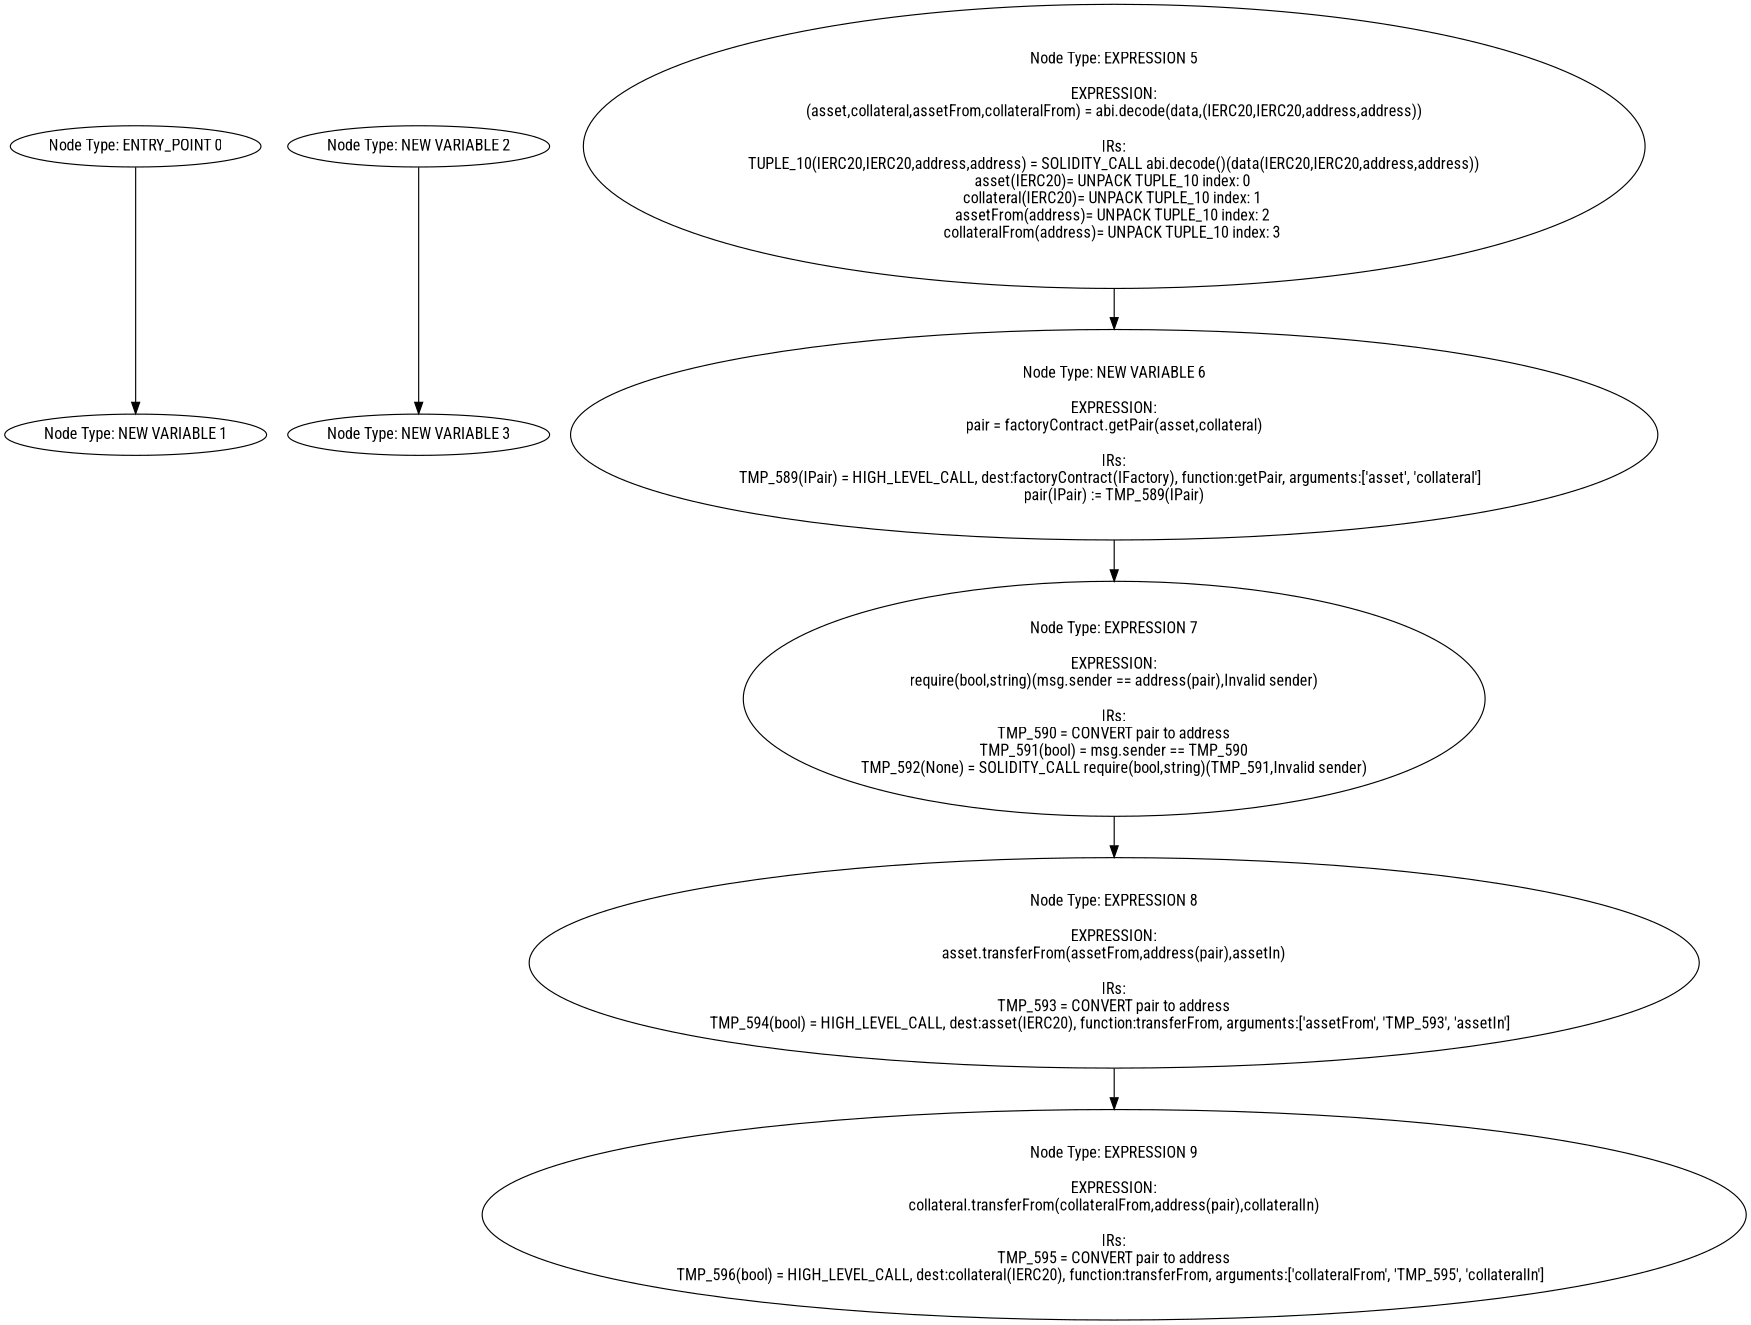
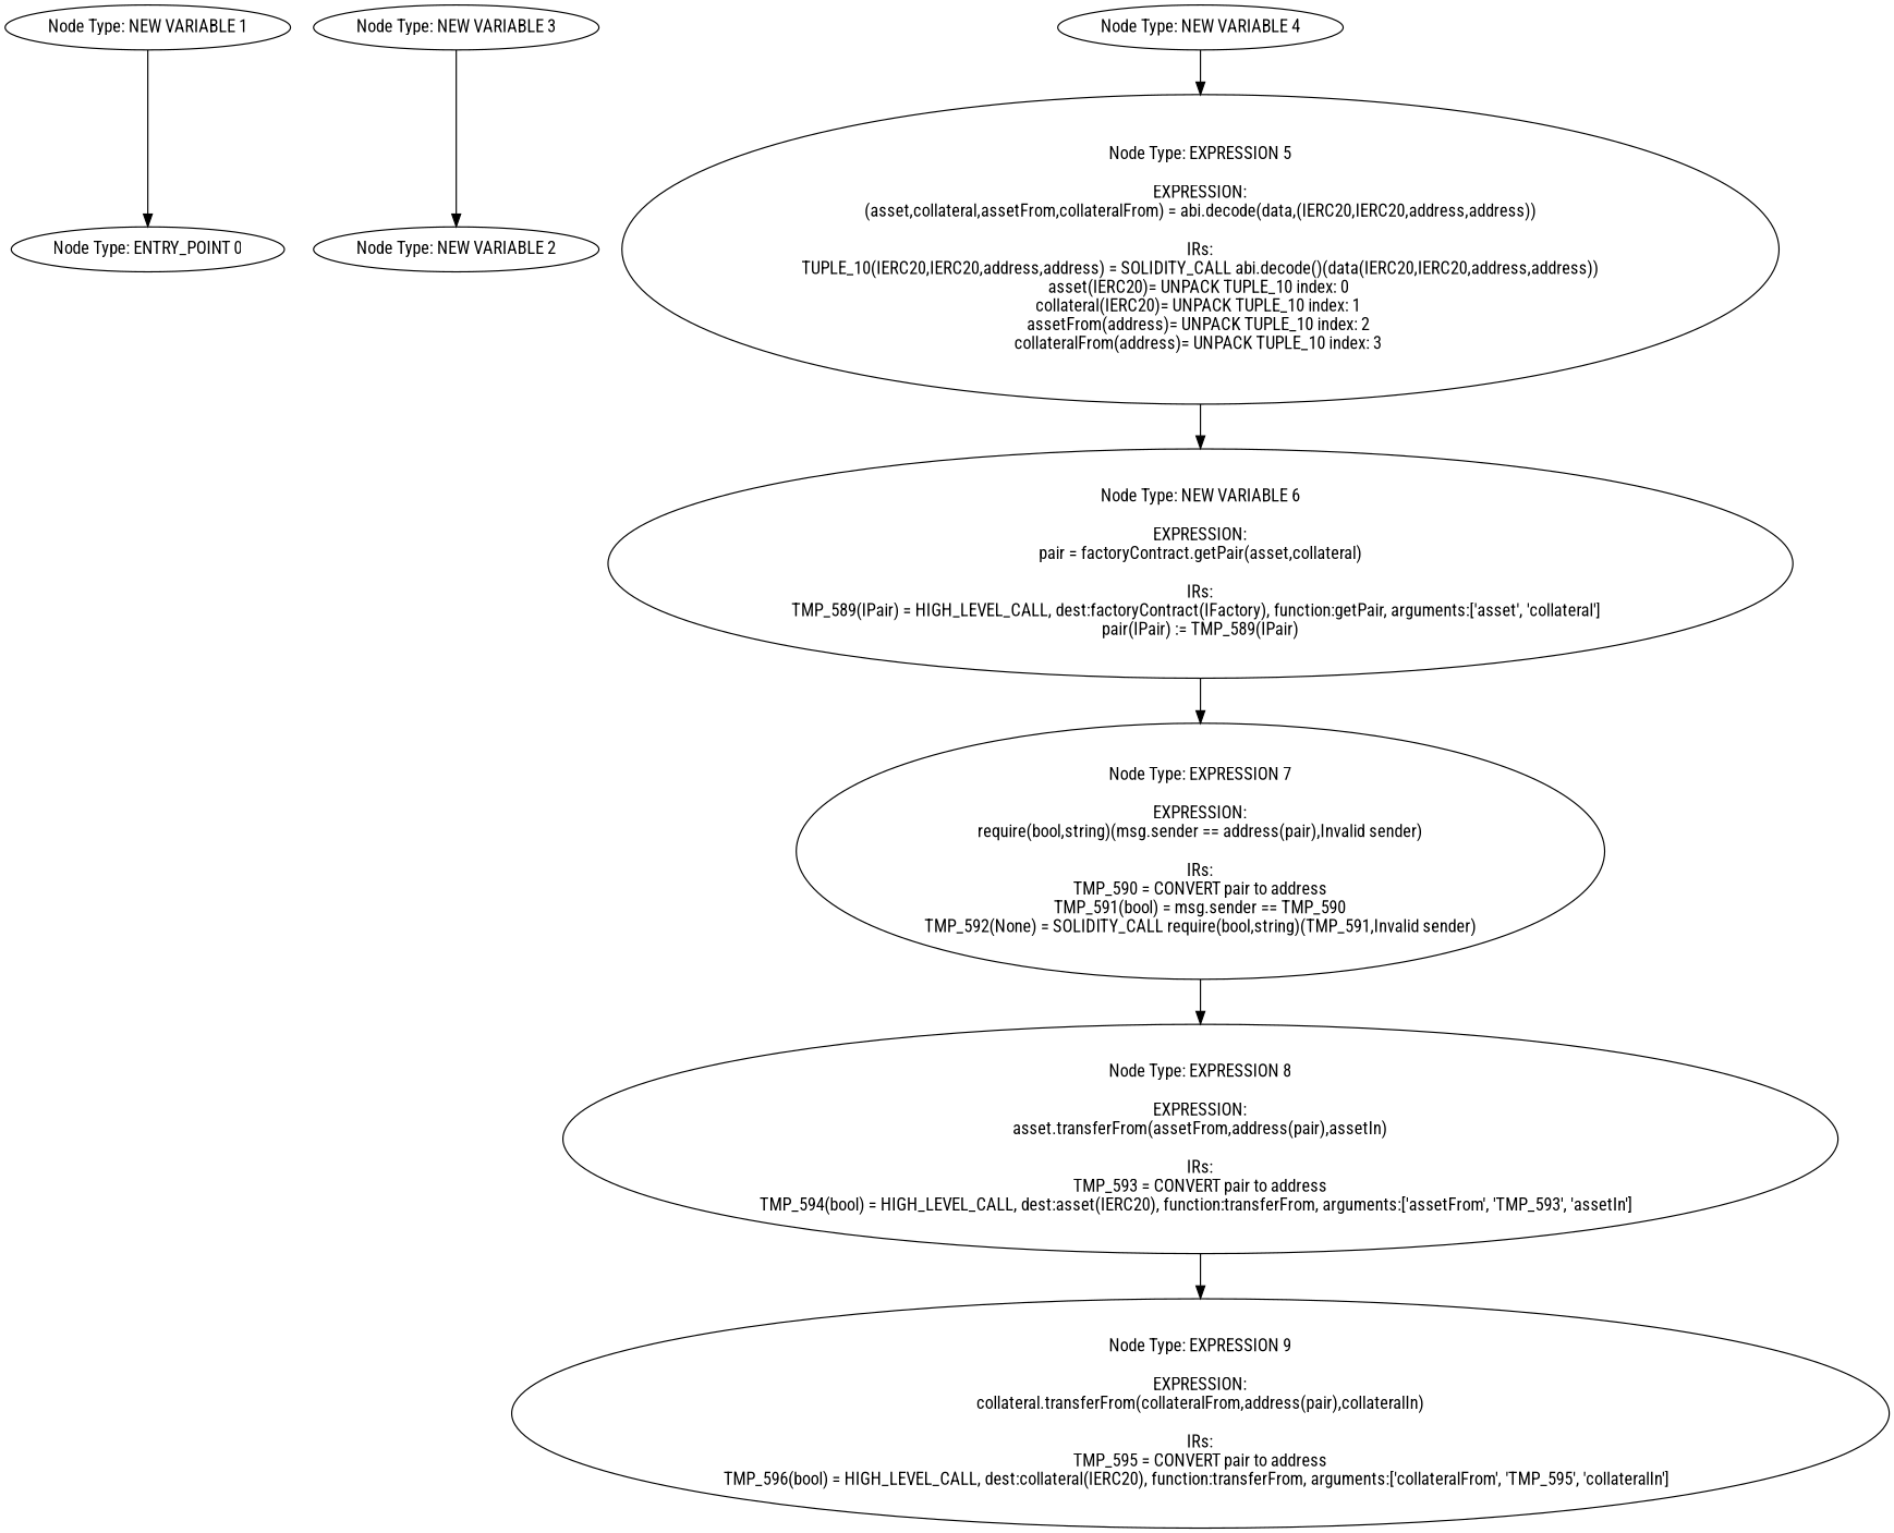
  digraph {
    fontname="Roboto Condensed"
    node [fontname="Roboto Condensed"]
    edge [fontname="Roboto Condensed"]
    n1 [label="Node Type: ENTRY_POINT 0\n"]
    n2 [label="Node Type: NEW VARIABLE 1\n"]
    n3 [label="Node Type: NEW VARIABLE 2\n"]
    n4 [label="Node Type: NEW VARIABLE 3\n"]
+   n5 [label="Node Type: NEW VARIABLE 4\n"]
    n6 [label="Node Type: EXPRESSION 5\n\nEXPRESSION:\n(asset,collateral,assetFrom,collateralFrom) = abi.decode(data,(IERC20,IERC20,address,address))\n\nIRs:\nTUPLE_10(IERC20,IERC20,address,address) = SOLIDITY_CALL abi.decode()(data(IERC20,IERC20,address,address))\nasset(IERC20)= UNPACK TUPLE_10 index: 0 \ncollateral(IERC20)= UNPACK TUPLE_10 index: 1 \nassetFrom(address)= UNPACK TUPLE_10 index: 2 \ncollateralFrom(address)= UNPACK TUPLE_10 index: 3 "]
    n7 [label="Node Type: NEW VARIABLE 6\n\nEXPRESSION:\npair = factoryContract.getPair(asset,collateral)\n\nIRs:\nTMP_589(IPair) = HIGH_LEVEL_CALL, dest:factoryContract(IFactory), function:getPair, arguments:['asset', 'collateral']  \npair(IPair) := TMP_589(IPair)"]
    n8 [label="Node Type: EXPRESSION 7\n\nEXPRESSION:\nrequire(bool,string)(msg.sender == address(pair),Invalid sender)\n\nIRs:\nTMP_590 = CONVERT pair to address\nTMP_591(bool) = msg.sender == TMP_590\nTMP_592(None) = SOLIDITY_CALL require(bool,string)(TMP_591,Invalid sender)"]
    n9 [label="Node Type: EXPRESSION 8\n\nEXPRESSION:\nasset.transferFrom(assetFrom,address(pair),assetIn)\n\nIRs:\nTMP_593 = CONVERT pair to address\nTMP_594(bool) = HIGH_LEVEL_CALL, dest:asset(IERC20), function:transferFrom, arguments:['assetFrom', 'TMP_593', 'assetIn']  "]
    n10 [label="Node Type: EXPRESSION 9\n\nEXPRESSION:\ncollateral.transferFrom(collateralFrom,address(pair),collateralIn)\n\nIRs:\nTMP_595 = CONVERT pair to address\nTMP_596(bool) = HIGH_LEVEL_CALL, dest:collateral(IERC20), function:transferFrom, arguments:['collateralFrom', 'TMP_595', 'collateralIn']  "]
-   n1 -> n2
-   n3 -> n4
+   n2 -> n1
+   n4 -> n3
+   n5 -> n6
    n6 -> n7
    n7 -> n8
    n8 -> n9
    n9 -> n10
  }
